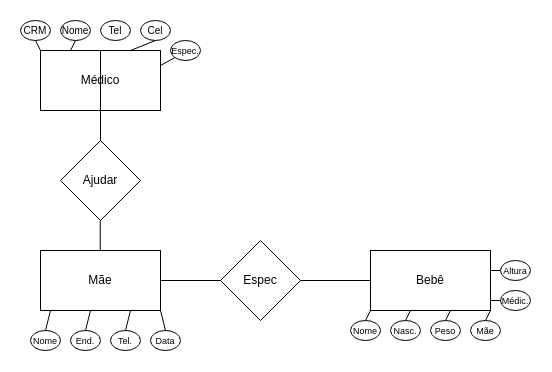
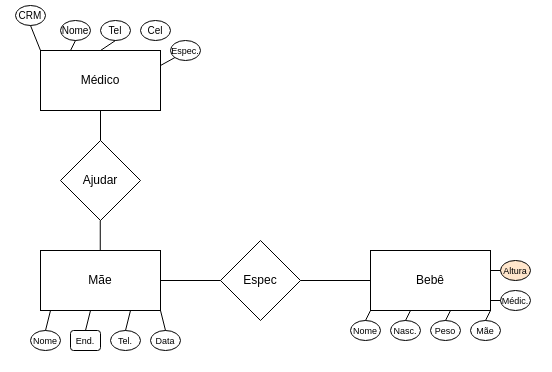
  <mxCell id="0" />
  <mxCell id="1" parent="0" />
  <mxCell id="2" value="Mãe" style="rounded=0;whiteSpace=wrap;html=1;" vertex="1" parent="1"><mxGeometry x="40" y="250" width="120" height="60" as="geometry" /></mxCell>
  <mxCell id="3" value="Espec" style="rhombus;whiteSpace=wrap;html=1;" vertex="1" parent="1"><mxGeometry x="220" y="240" width="80" height="80" as="geometry" /></mxCell>
  <mxCell id="4" value="Bebê" style="rounded=0;whiteSpace=wrap;html=1;" vertex="1" parent="1"><mxGeometry x="370" y="250" width="120" height="60" as="geometry" /></mxCell>
  <mxCell id="5" style="edgeStyle=orthogonalEdgeStyle;rounded=0;orthogonalLoop=1;jettySize=auto;html=1;exitX=0.5;exitY=1;exitDx=0;exitDy=0;" edge="1" parent="1" source="3" target="3"><mxGeometry relative="1" as="geometry" /></mxCell>
  <mxCell id="6" value="" style="endArrow=none;html=1;rounded=0;exitX=1;exitY=0.5;exitDx=0;exitDy=0;entryX=0;entryY=0.5;entryDx=0;entryDy=0;" edge="1" parent="1" source="2" target="3"><mxGeometry width="50" height="50" relative="1" as="geometry"><mxPoint x="370" y="350" as="sourcePoint" /><mxPoint x="420" y="300" as="targetPoint" /></mxGeometry></mxCell>
  <mxCell id="7" value="" style="endArrow=none;html=1;rounded=0;exitX=1;exitY=0.5;exitDx=0;exitDy=0;entryX=0;entryY=0.5;entryDx=0;entryDy=0;" edge="1" parent="1" source="3" target="4"><mxGeometry width="50" height="50" relative="1" as="geometry"><mxPoint x="370" y="350" as="sourcePoint" /><mxPoint x="420" y="300" as="targetPoint" /></mxGeometry></mxCell>
  <mxCell id="8" value="Médico" style="rounded=0;whiteSpace=wrap;html=1;" vertex="1" parent="1"><mxGeometry x="40" y="50" width="120" height="60" as="geometry" /></mxCell>
  <mxCell id="9" value="Ajudar" style="rhombus;whiteSpace=wrap;html=1;" vertex="1" parent="1"><mxGeometry x="60" y="140" width="80" height="80" as="geometry" /></mxCell>
  <mxCell id="10" value="" style="endArrow=none;html=1;rounded=0;" edge="1" parent="1" source="9"><mxGeometry width="50" height="50" relative="1" as="geometry"><mxPoint x="100" y="119.289" as="sourcePoint" /><mxPoint x="100" y="110" as="targetPoint" /></mxGeometry></mxCell>
  <mxCell id="11" value="" style="endArrow=none;html=1;rounded=0;" edge="1" parent="1"><mxGeometry width="50" height="50" relative="1" as="geometry"><mxPoint x="99.76" y="250" as="sourcePoint" /><mxPoint x="99.76" y="220" as="targetPoint" /></mxGeometry></mxCell>
- <mxCell id="12" value="&lt;font size=&quot;1&quot;&gt;CRM&lt;/font&gt;" style="ellipse;whiteSpace=wrap;html=1;align=center;" vertex="1" parent="1"><mxGeometry x="20" y="20" width="30" height="20" as="geometry" /></mxCell>
+ <mxCell id="12" value="&lt;font size=&quot;1&quot;&gt;CRM&lt;/font&gt;" style="ellipse;whiteSpace=wrap;html=1;align=center;" vertex="1" parent="1"><mxGeometry x="15" y="5" width="30" height="20" as="geometry" /></mxCell>
  <mxCell id="13" value="&lt;font size=&quot;1&quot;&gt;Nome&lt;/font&gt;" style="ellipse;whiteSpace=wrap;html=1;align=center;" vertex="1" parent="1"><mxGeometry x="60" y="20" width="30" height="20" as="geometry" /></mxCell>
  <mxCell id="14" value="&lt;font size=&quot;1&quot;&gt;Tel&lt;/font&gt;" style="ellipse;whiteSpace=wrap;html=1;align=center;" vertex="1" parent="1"><mxGeometry x="100" y="20" width="30" height="20" as="geometry" /></mxCell>
  <mxCell id="15" value="&lt;font size=&quot;1&quot;&gt;Cel&lt;br&gt;&lt;/font&gt;" style="ellipse;whiteSpace=wrap;html=1;align=center;" vertex="1" parent="1"><mxGeometry x="140" y="20" width="30" height="20" as="geometry" /></mxCell>
  <mxCell id="16" value="&lt;font style=&quot;font-size: 9px;&quot;&gt;Espec.&lt;br&gt;&lt;/font&gt;" style="ellipse;whiteSpace=wrap;html=1;align=center;" vertex="1" parent="1"><mxGeometry x="170" y="40" width="30" height="20" as="geometry" /></mxCell>
  <mxCell id="17" value="" style="endArrow=none;html=1;rounded=0;entryX=0.5;entryY=1;entryDx=0;entryDy=0;exitX=0;exitY=0;exitDx=0;exitDy=0;" edge="1" parent="1" source="8" target="12"><mxGeometry width="50" height="50" relative="1" as="geometry"><mxPoint x="30" y="90" as="sourcePoint" /><mxPoint x="80" y="40" as="targetPoint" /></mxGeometry></mxCell>
  <mxCell id="18" value="" style="endArrow=none;html=1;rounded=0;entryX=0;entryY=1;entryDx=0;entryDy=0;exitX=1;exitY=0.25;exitDx=0;exitDy=0;" edge="1" parent="1" source="8" target="16"><mxGeometry width="50" height="50" relative="1" as="geometry"><mxPoint x="-20" y="140" as="sourcePoint" /><mxPoint x="30" y="90" as="targetPoint" /></mxGeometry></mxCell>
- <mxCell id="19" value="" style="endArrow=none;html=1;rounded=0;entryX=0.5;entryY=1;entryDx=0;entryDy=0;exitX=0.75;exitY=0;exitDx=0;exitDy=0;" edge="1" parent="1" source="8" target="15"><mxGeometry width="50" height="50" relative="1" as="geometry"><mxPoint x="-30" y="130" as="sourcePoint" /><mxPoint x="20" y="80" as="targetPoint" /></mxGeometry></mxCell>
- <mxCell id="20" value="" style="endArrow=none;html=1;rounded=0;exitX=0.5;exitY=0;exitDx=0;exitDy=0;" edge="1" parent="1" source="8" target="9"><mxGeometry width="50" height="50" relative="1" as="geometry"><mxPoint x="-40" y="120" as="sourcePoint" /><mxPoint x="10" y="70" as="targetPoint" /></mxGeometry></mxCell>
+ <mxCell id="20" value="" style="endArrow=none;html=1;rounded=0;entryX=0.5;entryY=1;entryDx=0;entryDy=0;exitX=0.5;exitY=0;exitDx=0;exitDy=0;" edge="1" parent="1" source="8" target="14"><mxGeometry width="50" height="50" relative="1" as="geometry"><mxPoint x="-40" y="120" as="sourcePoint" /><mxPoint x="10" y="70" as="targetPoint" /></mxGeometry></mxCell>
  <mxCell id="21" value="" style="endArrow=none;html=1;rounded=0;entryX=0.5;entryY=1;entryDx=0;entryDy=0;exitX=0.25;exitY=0;exitDx=0;exitDy=0;" edge="1" parent="1" source="8" target="13"><mxGeometry width="50" height="50" relative="1" as="geometry"><mxPoint x="-40" y="110" as="sourcePoint" /><mxPoint x="10" y="60" as="targetPoint" /></mxGeometry></mxCell>
  <mxCell id="22" value="&lt;font style=&quot;font-size: 9px;&quot;&gt;Nome&lt;br&gt;&lt;/font&gt;" style="ellipse;whiteSpace=wrap;html=1;align=center;" vertex="1" parent="1"><mxGeometry x="30" y="330" width="30" height="20" as="geometry" /></mxCell>
- <mxCell id="23" value="&lt;font style=&quot;font-size: 9px;&quot;&gt;End.&lt;br&gt;&lt;/font&gt;" style="ellipse;whiteSpace=wrap;html=1;align=center;" vertex="1" parent="1"><mxGeometry x="70" y="330" width="30" height="20" as="geometry" /></mxCell>
+ <mxCell id="23" value="&lt;font style=&quot;font-size: 9px;&quot;&gt;End.&lt;br&gt;&lt;/font&gt;" style="whiteSpace=wrap;html=1;align=center;rounded=1;" vertex="1" parent="1"><mxGeometry x="70" y="330" width="30" height="20" as="geometry" /></mxCell>
  <mxCell id="24" value="&lt;font style=&quot;font-size: 9px;&quot;&gt;Tel.&lt;br&gt;&lt;/font&gt;" style="ellipse;whiteSpace=wrap;html=1;align=center;" vertex="1" parent="1"><mxGeometry x="110" y="330" width="30" height="20" as="geometry" /></mxCell>
  <mxCell id="25" value="&lt;font style=&quot;font-size: 9px;&quot;&gt;Data&lt;br&gt;&lt;/font&gt;" style="ellipse;whiteSpace=wrap;html=1;align=center;" vertex="1" parent="1"><mxGeometry x="150" y="330" width="30" height="20" as="geometry" /></mxCell>
  <mxCell id="26" value="" style="endArrow=none;html=1;rounded=0;exitX=0.5;exitY=0;exitDx=0;exitDy=0;" edge="1" parent="1" source="22"><mxGeometry width="50" height="50" relative="1" as="geometry"><mxPoint x="0" y="360" as="sourcePoint" /><mxPoint x="50" y="310" as="targetPoint" /></mxGeometry></mxCell>
  <mxCell id="27" value="" style="endArrow=none;html=1;rounded=0;exitX=0.5;exitY=0;exitDx=0;exitDy=0;" edge="1" parent="1" source="23"><mxGeometry width="50" height="50" relative="1" as="geometry"><mxPoint x="40" y="360" as="sourcePoint" /><mxPoint x="90" y="310" as="targetPoint" /></mxGeometry></mxCell>
  <mxCell id="28" value="" style="endArrow=none;html=1;rounded=0;exitX=0.5;exitY=0;exitDx=0;exitDy=0;" edge="1" parent="1" source="24"><mxGeometry width="50" height="50" relative="1" as="geometry"><mxPoint x="80" y="360" as="sourcePoint" /><mxPoint x="130" y="310" as="targetPoint" /></mxGeometry></mxCell>
  <mxCell id="29" value="" style="endArrow=none;html=1;rounded=0;exitX=0.5;exitY=0;exitDx=0;exitDy=0;" edge="1" parent="1" source="25"><mxGeometry width="50" height="50" relative="1" as="geometry"><mxPoint x="110" y="360" as="sourcePoint" /><mxPoint x="160" y="310" as="targetPoint" /></mxGeometry></mxCell>
  <mxCell id="30" value="&lt;font style=&quot;font-size: 9px;&quot;&gt;Nome&lt;br&gt;&lt;/font&gt;" style="ellipse;whiteSpace=wrap;html=1;align=center;" vertex="1" parent="1"><mxGeometry x="350" y="320" width="30" height="20" as="geometry" /></mxCell>
  <mxCell id="31" value="&lt;font style=&quot;font-size: 9px;&quot;&gt;Nasc.&lt;br&gt;&lt;/font&gt;" style="ellipse;whiteSpace=wrap;html=1;align=center;" vertex="1" parent="1"><mxGeometry x="390" y="320" width="30" height="20" as="geometry" /></mxCell>
  <mxCell id="32" value="&lt;font style=&quot;font-size: 9px;&quot;&gt;Peso&lt;br&gt;&lt;/font&gt;" style="ellipse;whiteSpace=wrap;html=1;align=center;" vertex="1" parent="1"><mxGeometry x="430" y="320" width="30" height="20" as="geometry" /></mxCell>
  <mxCell id="33" value="&lt;font style=&quot;font-size: 9px;&quot;&gt;Mãe&lt;br&gt;&lt;/font&gt;" style="ellipse;whiteSpace=wrap;html=1;align=center;" vertex="1" parent="1"><mxGeometry x="470" y="320" width="30" height="20" as="geometry" /></mxCell>
  <mxCell id="34" value="&lt;font style=&quot;font-size: 9px;&quot;&gt;Médic.&lt;br&gt;&lt;/font&gt;" style="ellipse;whiteSpace=wrap;html=1;align=center;" vertex="1" parent="1"><mxGeometry x="500" y="290" width="30" height="20" as="geometry" /></mxCell>
- <mxCell id="35" value="&lt;font style=&quot;font-size: 9px;&quot;&gt;Altura&lt;br&gt;&lt;/font&gt;" style="ellipse;whiteSpace=wrap;html=1;align=center;" vertex="1" parent="1"><mxGeometry x="500" y="260" width="30" height="20" as="geometry" /></mxCell>
+ <mxCell id="35" value="&lt;font style=&quot;font-size: 9px;&quot;&gt;Altura&lt;br&gt;&lt;/font&gt;" style="ellipse;whiteSpace=wrap;html=1;align=center;fillColor=#ffe6cc;" vertex="1" parent="1"><mxGeometry x="500" y="260" width="30" height="20" as="geometry" /></mxCell>
  <mxCell id="36" value="" style="endArrow=none;html=1;rounded=1;entryX=0;entryY=1;entryDx=0;entryDy=0;exitX=0.5;exitY=0;exitDx=0;exitDy=0;" edge="1" parent="1" source="30" target="4"><mxGeometry width="50" height="50" relative="1" as="geometry"><mxPoint x="310" y="400" as="sourcePoint" /><mxPoint x="360" y="350" as="targetPoint" /></mxGeometry></mxCell>
  <mxCell id="37" value="" style="endArrow=none;html=1;rounded=0;exitX=0.5;exitY=0;exitDx=0;exitDy=0;" edge="1" parent="1" source="31"><mxGeometry width="50" height="50" relative="1" as="geometry"><mxPoint x="360" y="360" as="sourcePoint" /><mxPoint x="410" y="310" as="targetPoint" /></mxGeometry></mxCell>
  <mxCell id="38" value="" style="endArrow=none;html=1;rounded=0;exitX=0.5;exitY=0;exitDx=0;exitDy=0;" edge="1" parent="1" source="32"><mxGeometry width="50" height="50" relative="1" as="geometry"><mxPoint x="400" y="360" as="sourcePoint" /><mxPoint x="450" y="310" as="targetPoint" /></mxGeometry></mxCell>
  <mxCell id="39" value="" style="endArrow=none;html=1;rounded=0;exitX=0.5;exitY=0;exitDx=0;exitDy=0;" edge="1" parent="1" source="33"><mxGeometry width="50" height="50" relative="1" as="geometry"><mxPoint x="440" y="360" as="sourcePoint" /><mxPoint x="490" y="310" as="targetPoint" /></mxGeometry></mxCell>
  <mxCell id="40" value="" style="endArrow=none;html=1;rounded=0;entryX=0;entryY=0.5;entryDx=0;entryDy=0;" edge="1" parent="1" target="34"><mxGeometry width="50" height="50" relative="1" as="geometry"><mxPoint x="490" y="300" as="sourcePoint" /><mxPoint x="540" y="250" as="targetPoint" /></mxGeometry></mxCell>
  <mxCell id="41" value="" style="endArrow=none;html=1;rounded=0;exitX=0;exitY=0.5;exitDx=0;exitDy=0;" edge="1" parent="1" source="35"><mxGeometry width="50" height="50" relative="1" as="geometry"><mxPoint x="440" y="320" as="sourcePoint" /><mxPoint x="490" y="270" as="targetPoint" /></mxGeometry></mxCell>
